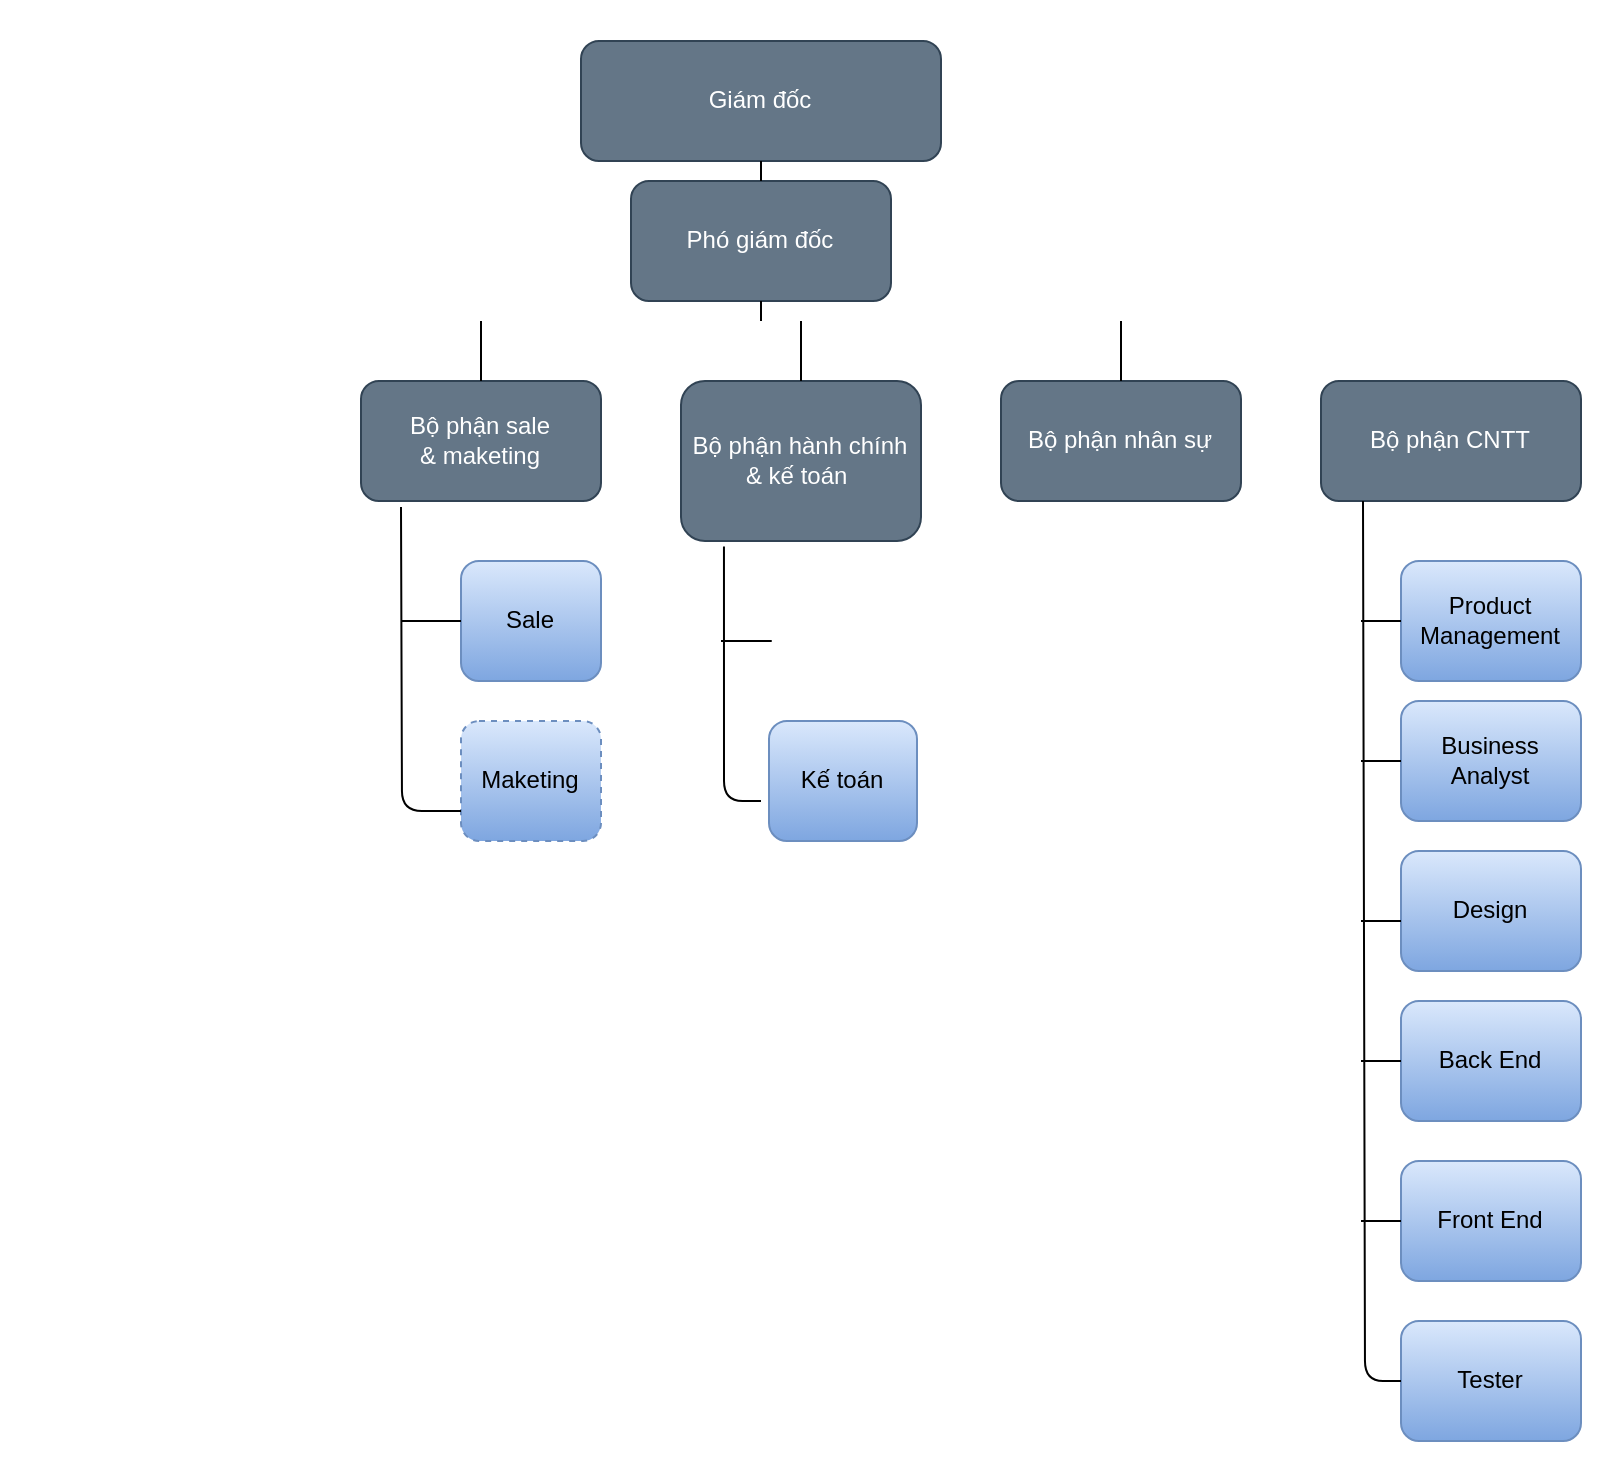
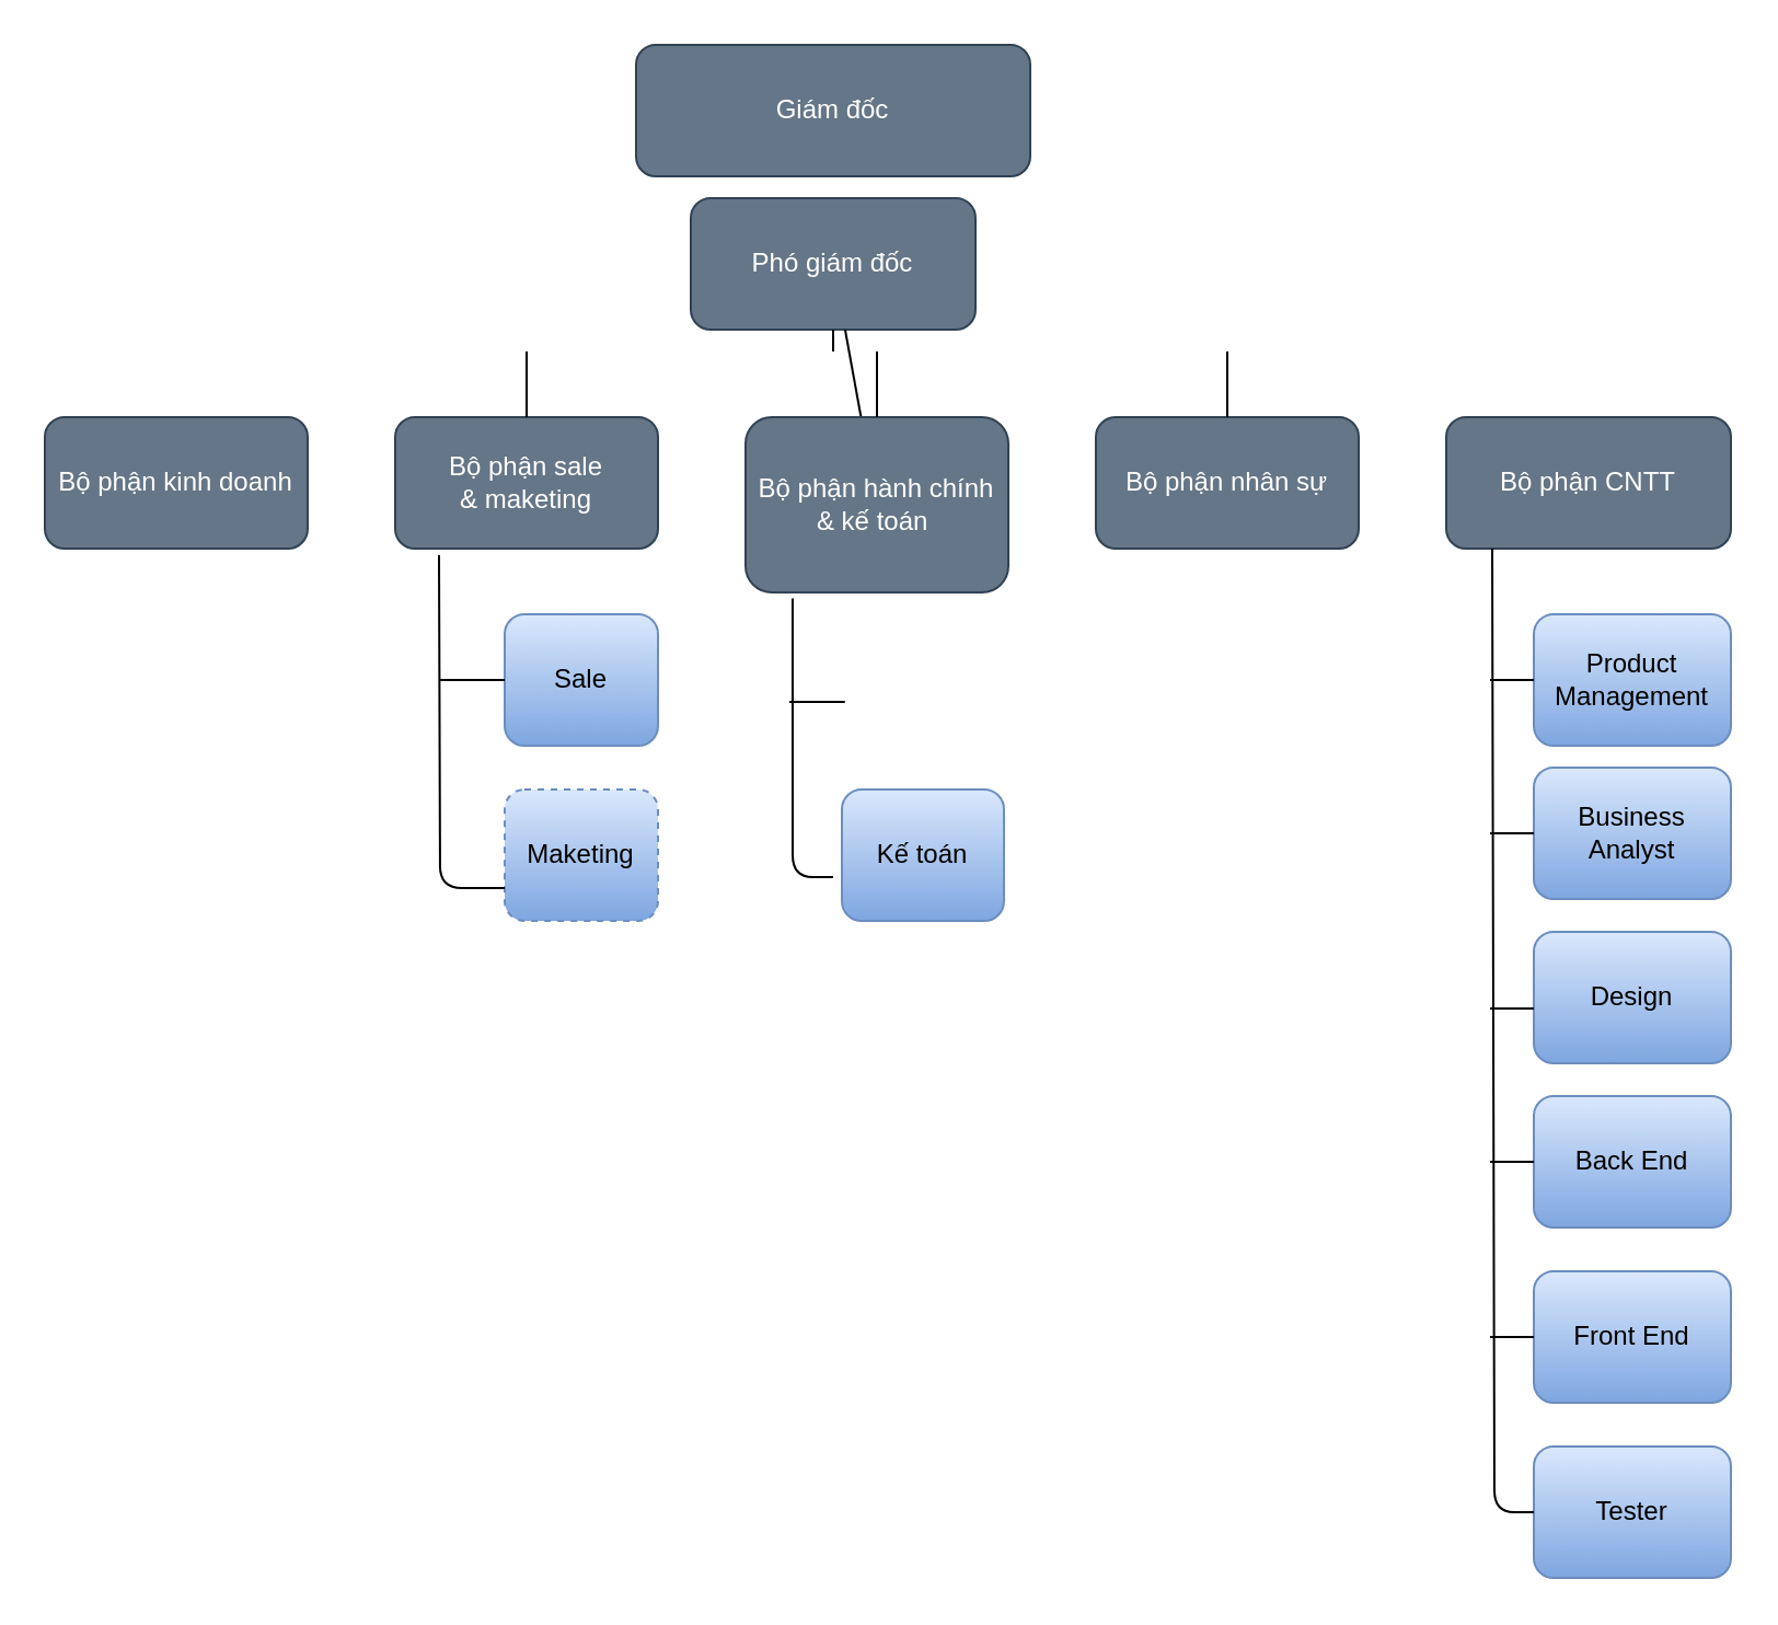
  <mxCell id="0" />
  <mxCell id="1" parent="0" />
  <mxCell id="2" value="Giám đốc" style="rounded=1;whiteSpace=wrap;html=1;fillColor=#647687;strokeColor=#314354;fontColor=#ffffff;" vertex="1" parent="1"><mxGeometry x="290" y="20" width="180" height="60" as="geometry" /></mxCell>
  <mxCell id="3" value="Phó giám đốc&lt;br&gt;" style="rounded=1;whiteSpace=wrap;html=1;fillColor=#647687;strokeColor=#314354;fontColor=#ffffff;" vertex="1" parent="1"><mxGeometry x="315" y="90" width="130" height="60" as="geometry" /></mxCell>
- <mxCell id="4" value="" style="endArrow=none;html=1;entryX=0.5;entryY=1;entryDx=0;entryDy=0;" edge="1" parent="1" source="3" target="2"><mxGeometry width="50" height="50" relative="1" as="geometry"><mxPoint x="300" y="210" as="sourcePoint" /><mxPoint x="350" y="160" as="targetPoint" /></mxGeometry></mxCell>
+ <mxCell id="4" value="" style="endArrow=none;html=1;" edge="1" parent="1" source="3" target="8"><mxGeometry width="50" height="50" relative="1" as="geometry"><mxPoint x="300" y="210" as="sourcePoint" /><mxPoint x="350" y="160" as="targetPoint" /></mxGeometry></mxCell>
+ <mxCell id="5" value="Bộ phận kinh doanh" style="rounded=1;whiteSpace=wrap;html=1;fillColor=#647687;strokeColor=#314354;fontColor=#ffffff;" vertex="1" parent="1"><mxGeometry x="20" y="190" width="120" height="60" as="geometry" /></mxCell>
  <mxCell id="6" value="Sale" style="rounded=1;whiteSpace=wrap;html=1;fillColor=#dae8fc;strokeColor=#6c8ebf;gradientColor=#7ea6e0;" vertex="1" parent="1"><mxGeometry x="230" y="280" width="70" height="60" as="geometry" /></mxCell>
  <mxCell id="7" value="Bộ phận sale &lt;br&gt;&amp;amp; maketing" style="rounded=1;whiteSpace=wrap;html=1;fillColor=#647687;strokeColor=#314354;fontColor=#ffffff;" vertex="1" parent="1"><mxGeometry x="180" y="190" width="120" height="60" as="geometry" /></mxCell>
  <mxCell id="8" value="Bộ phận hành chính&lt;br&gt;&amp;amp; kế toán&amp;nbsp;" style="rounded=1;whiteSpace=wrap;html=1;fillColor=#647687;strokeColor=#314354;fontColor=#ffffff;" vertex="1" parent="1"><mxGeometry x="340" y="190" width="120" height="80" as="geometry" /></mxCell>
  <mxCell id="9" value="Bộ phận nhân sự" style="rounded=1;whiteSpace=wrap;html=1;fillColor=#647687;strokeColor=#314354;fontColor=#ffffff;" vertex="1" parent="1"><mxGeometry x="500" y="190" width="120" height="60" as="geometry" /></mxCell>
  <mxCell id="10" value="Bộ phận CNTT" style="rounded=1;whiteSpace=wrap;html=1;fillColor=#647687;strokeColor=#314354;fontColor=#ffffff;" vertex="1" parent="1"><mxGeometry x="660" y="190" width="130" height="60" as="geometry" /></mxCell>
  <mxCell id="11" value="Maketing" style="rounded=1;whiteSpace=wrap;html=1;fillColor=#dae8fc;strokeColor=#6c8ebf;gradientColor=#7ea6e0;dashed=1;" vertex="1" parent="1"><mxGeometry x="230" y="360" width="70" height="60" as="geometry" /></mxCell>
  <mxCell id="12" value="Kế toán" style="rounded=1;whiteSpace=wrap;html=1;gradientColor=#7ea6e0;fillColor=#dae8fc;strokeColor=#6c8ebf;" vertex="1" parent="1"><mxGeometry x="384" y="360" width="74" height="60" as="geometry" /></mxCell>
  <mxCell id="13" value="Product Management" style="rounded=1;whiteSpace=wrap;html=1;gradientColor=#7ea6e0;fillColor=#dae8fc;strokeColor=#6c8ebf;" vertex="1" parent="1"><mxGeometry x="700" y="280" width="90" height="60" as="geometry" /></mxCell>
  <mxCell id="14" value="Front End" style="rounded=1;whiteSpace=wrap;html=1;gradientColor=#7ea6e0;fillColor=#dae8fc;strokeColor=#6c8ebf;" vertex="1" parent="1"><mxGeometry x="700" y="580" width="90" height="60" as="geometry" /></mxCell>
  <mxCell id="15" value="Business Analyst" style="rounded=1;whiteSpace=wrap;html=1;gradientColor=#7ea6e0;fillColor=#dae8fc;strokeColor=#6c8ebf;" vertex="1" parent="1"><mxGeometry x="700" y="350" width="90" height="60" as="geometry" /></mxCell>
  <mxCell id="16" value="Design" style="rounded=1;whiteSpace=wrap;html=1;gradientColor=#7ea6e0;fillColor=#dae8fc;strokeColor=#6c8ebf;" vertex="1" parent="1"><mxGeometry x="700" y="425" width="90" height="60" as="geometry" /></mxCell>
  <mxCell id="17" value="Back End" style="rounded=1;whiteSpace=wrap;html=1;gradientColor=#7ea6e0;fillColor=#dae8fc;strokeColor=#6c8ebf;" vertex="1" parent="1"><mxGeometry x="700" y="500" width="90" height="60" as="geometry" /></mxCell>
  <mxCell id="18" value="Tester" style="rounded=1;whiteSpace=wrap;html=1;gradientColor=#7ea6e0;fillColor=#dae8fc;strokeColor=#6c8ebf;" vertex="1" parent="1"><mxGeometry x="700" y="660" width="90" height="60" as="geometry" /></mxCell>
  <mxCell id="19" value="" style="endArrow=none;html=1;entryX=0.5;entryY=1;entryDx=0;entryDy=0;" edge="1" parent="1" target="3"><mxGeometry width="50" height="50" relative="1" as="geometry"><mxPoint x="380" y="160" as="sourcePoint" /><mxPoint x="350" y="280" as="targetPoint" /></mxGeometry></mxCell>
  <mxCell id="20" value="" style="endArrow=none;html=1;" edge="1" parent="1" source="7"><mxGeometry width="50" height="50" relative="1" as="geometry"><mxPoint x="300" y="330" as="sourcePoint" /><mxPoint x="240" y="160" as="targetPoint" /></mxGeometry></mxCell>
  <mxCell id="21" value="" style="endArrow=none;html=1;" edge="1" parent="1" source="8"><mxGeometry width="50" height="50" relative="1" as="geometry"><mxPoint x="300" y="330" as="sourcePoint" /><mxPoint x="400" y="160" as="targetPoint" /></mxGeometry></mxCell>
  <mxCell id="22" value="" style="endArrow=none;html=1;" edge="1" parent="1" source="9"><mxGeometry width="50" height="50" relative="1" as="geometry"><mxPoint x="300" y="330" as="sourcePoint" /><mxPoint x="560" y="160" as="targetPoint" /></mxGeometry></mxCell>
  <mxCell id="23" value="" style="endArrow=none;html=1;edgeStyle=orthogonalEdgeStyle;exitX=0;exitY=0.75;exitDx=0;exitDy=0;" edge="1" parent="1" source="11"><mxGeometry width="50" height="50" relative="1" as="geometry"><mxPoint x="200" y="405" as="sourcePoint" /><mxPoint x="200" y="253" as="targetPoint" /></mxGeometry></mxCell>
  <mxCell id="24" value="" style="endArrow=none;html=1;entryX=0;entryY=0.5;entryDx=0;entryDy=0;" edge="1" parent="1" target="6"><mxGeometry width="50" height="50" relative="1" as="geometry"><mxPoint x="200" y="310" as="sourcePoint" /><mxPoint x="220" y="310" as="targetPoint" /></mxGeometry></mxCell>
  <mxCell id="25" value="" style="endArrow=none;html=1;edgeStyle=orthogonalEdgeStyle;entryX=0.179;entryY=1.034;entryDx=0;entryDy=0;entryPerimeter=0;" edge="1" parent="1" target="8"><mxGeometry width="50" height="50" relative="1" as="geometry"><mxPoint x="380" y="400" as="sourcePoint" /><mxPoint x="210" y="263" as="targetPoint" /><Array as="points"><mxPoint x="362" y="400" /></Array></mxGeometry></mxCell>
  <mxCell id="26" value="" style="endArrow=none;html=1;" edge="1" parent="1"><mxGeometry width="50" height="50" relative="1" as="geometry"><mxPoint x="360" y="320" as="sourcePoint" /><mxPoint x="360" y="320" as="targetPoint" /><Array as="points"><mxPoint x="390" y="320" /></Array></mxGeometry></mxCell>
  <mxCell id="27" value="" style="endArrow=none;html=1;edgeStyle=orthogonalEdgeStyle;" edge="1" parent="1"><mxGeometry width="50" height="50" relative="1" as="geometry"><mxPoint x="700" y="690" as="sourcePoint" /><mxPoint x="681" y="250" as="targetPoint" /><Array as="points"><mxPoint x="700" y="690" /><mxPoint x="682" y="690" /></Array></mxGeometry></mxCell>
  <mxCell id="28" value="" style="endArrow=none;html=1;exitX=0;exitY=0.5;exitDx=0;exitDy=0;" edge="1" parent="1" source="13"><mxGeometry width="50" height="50" relative="1" as="geometry"><mxPoint x="610" y="490" as="sourcePoint" /><mxPoint x="680" y="310" as="targetPoint" /></mxGeometry></mxCell>
  <mxCell id="29" value="" style="endArrow=none;html=1;" edge="1" parent="1"><mxGeometry width="50" height="50" relative="1" as="geometry"><mxPoint x="700" y="380" as="sourcePoint" /><mxPoint x="680" y="380" as="targetPoint" /><Array as="points"><mxPoint x="700" y="380" /></Array></mxGeometry></mxCell>
  <mxCell id="30" value="" style="endArrow=none;html=1;" edge="1" parent="1"><mxGeometry width="50" height="50" relative="1" as="geometry"><mxPoint x="700" y="460" as="sourcePoint" /><mxPoint x="680" y="460" as="targetPoint" /><Array as="points"><mxPoint x="700" y="460" /></Array></mxGeometry></mxCell>
  <mxCell id="31" value="" style="endArrow=none;html=1;" edge="1" parent="1"><mxGeometry width="50" height="50" relative="1" as="geometry"><mxPoint x="700" y="530" as="sourcePoint" /><mxPoint x="680" y="530" as="targetPoint" /><Array as="points"><mxPoint x="700" y="530" /></Array></mxGeometry></mxCell>
  <mxCell id="32" value="" style="endArrow=none;html=1;" edge="1" parent="1"><mxGeometry width="50" height="50" relative="1" as="geometry"><mxPoint x="700" y="610" as="sourcePoint" /><mxPoint x="680" y="610" as="targetPoint" /><Array as="points"><mxPoint x="700" y="610" /></Array></mxGeometry></mxCell>
